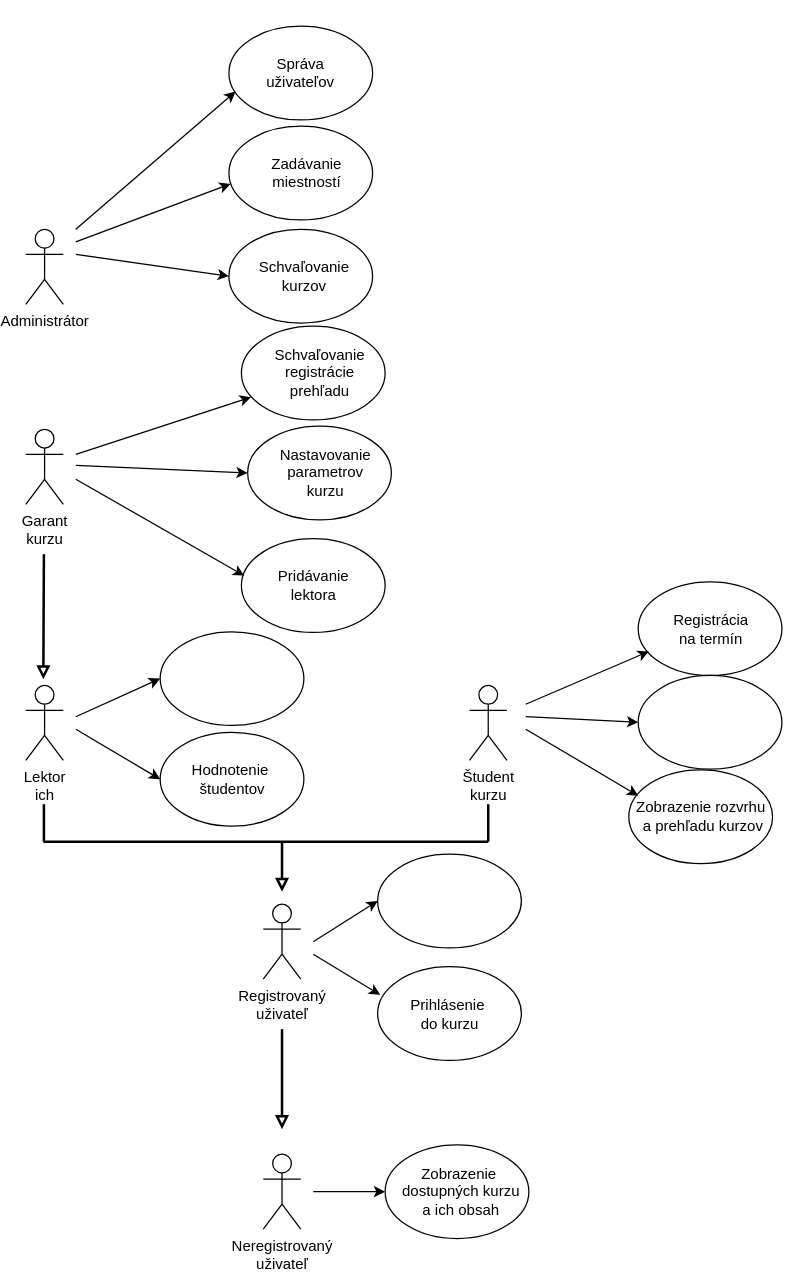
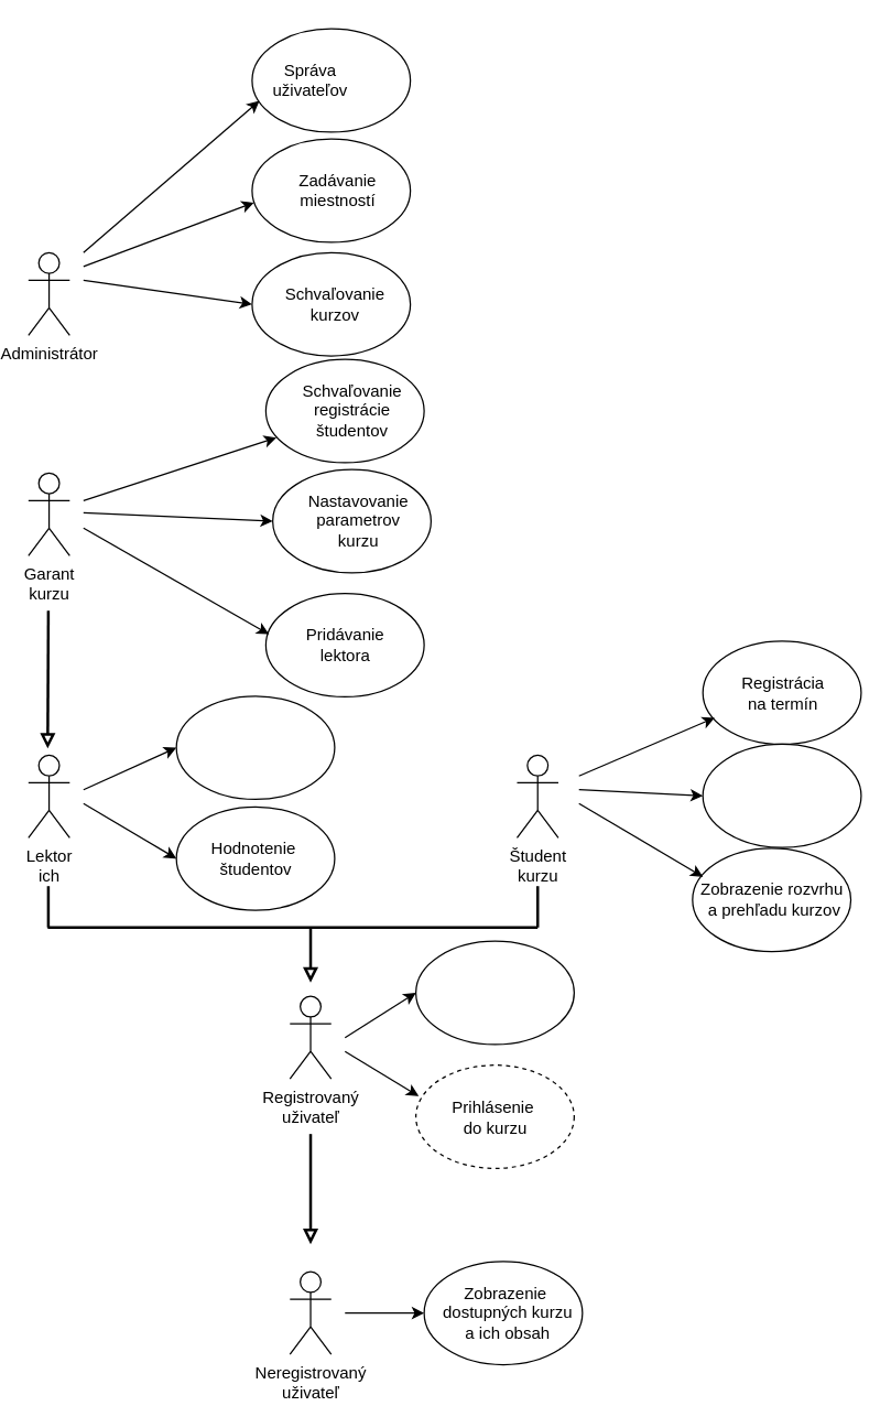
  <mxCell id="0" />
  <mxCell id="1" parent="0" />
  <mxCell id="2" value="Administrátor" style="shape=umlActor;verticalLabelPosition=bottom;verticalAlign=top;html=1;outlineConnect=0;strokeColor=#000000;fontColor=#000000;" parent="1" vertex="1"><mxGeometry x="20" y="183" width="30" height="60" as="geometry" /></mxCell>
  <mxCell id="3" value="Registrovaný &lt;br&gt;uživateľ" style="shape=umlActor;verticalLabelPosition=bottom;verticalAlign=top;html=1;outlineConnect=0;strokeColor=#000000;fontColor=#000000;" parent="1" vertex="1"><mxGeometry x="210" y="723" width="30" height="60" as="geometry" /></mxCell>
  <mxCell id="4" style="edgeStyle=none;html=1;endArrow=block;endFill=0;strokeWidth=2;strokeColor=#000000;fontColor=#000000;" parent="1" edge="1"><mxGeometry relative="1" as="geometry"><mxPoint x="225" y="823" as="sourcePoint" /><mxPoint x="225" y="903" as="targetPoint" /></mxGeometry></mxCell>
  <mxCell id="5" value="Neregistrovaný &lt;br&gt;uživateľ" style="shape=umlActor;verticalLabelPosition=bottom;verticalAlign=top;html=1;outlineConnect=0;strokeColor=#000000;fontColor=#000000;" parent="1" vertex="1"><mxGeometry x="210" y="923" width="30" height="60" as="geometry" /></mxCell>
  <mxCell id="6" value="" style="endArrow=classic;html=1;strokeColor=#000000;fontColor=#000000;entryX=0.046;entryY=0.697;entryDx=0;entryDy=0;entryPerimeter=0;" parent="1" target="45" edge="1"><mxGeometry width="50" height="50" relative="1" as="geometry"><mxPoint x="60" y="183" as="sourcePoint" /><mxPoint x="130" y="103" as="targetPoint" /></mxGeometry></mxCell>
- <mxCell id="7" value="Správa uživateľov" style="text;strokeColor=none;fillColor=none;align=center;verticalAlign=middle;rounded=0;fontColor=#000000;whiteSpace=wrap;html=1;" parent="1" vertex="1"><mxGeometry x="210" y="43" width="60" height="30" as="geometry" /></mxCell>
+ <mxCell id="7" value="Správa uživateľov" style="text;strokeColor=none;fillColor=none;align=center;verticalAlign=middle;rounded=0;fontColor=#000000;whiteSpace=wrap;html=1;" parent="1" vertex="1"><mxGeometry x="195" y="43" width="60" height="30" as="geometry" /></mxCell>
  <mxCell id="8" value="Zadávanie miestností" style="text;html=1;strokeColor=none;fillColor=none;align=center;verticalAlign=middle;whiteSpace=wrap;rounded=0;fontColor=#000000;" parent="1" vertex="1"><mxGeometry x="215" y="123" width="60" height="30" as="geometry" /></mxCell>
  <mxCell id="9" value="" style="endArrow=classic;html=1;entryX=0.012;entryY=0.615;entryDx=0;entryDy=0;strokeColor=#000000;fontColor=#000000;entryPerimeter=0;" parent="1" target="47" edge="1"><mxGeometry width="50" height="50" relative="1" as="geometry"><mxPoint x="60" y="193" as="sourcePoint" /><mxPoint x="197.5" y="148" as="targetPoint" /></mxGeometry></mxCell>
  <mxCell id="10" value="Schvaľovanie kurzov" style="text;html=1;strokeColor=none;fillColor=none;align=center;verticalAlign=middle;whiteSpace=wrap;rounded=0;fontColor=#000000;" parent="1" vertex="1"><mxGeometry x="202.5" y="205.5" width="80" height="30" as="geometry" /></mxCell>
  <mxCell id="11" value="" style="endArrow=classic;html=1;strokeColor=#000000;fontColor=#000000;entryX=0;entryY=0.5;entryDx=0;entryDy=0;" parent="1" target="49" edge="1"><mxGeometry width="50" height="50" relative="1" as="geometry"><mxPoint x="60" y="203" as="sourcePoint" /><mxPoint x="130" y="213" as="targetPoint" /></mxGeometry></mxCell>
  <mxCell id="12" value="Zobrazenie&amp;nbsp;&lt;br&gt;dostupných kurzu &lt;br&gt;a ich obsah" style="text;html=1;align=center;verticalAlign=middle;resizable=0;points=[];autosize=1;strokeColor=none;fillColor=none;fontColor=#000000;" parent="1" vertex="1"><mxGeometry x="307.5" y="928" width="120" height="50" as="geometry" /></mxCell>
  <mxCell id="13" value="Garant&lt;br&gt;kurzu" style="shape=umlActor;verticalLabelPosition=bottom;verticalAlign=top;html=1;outlineConnect=0;strokeColor=#000000;fontColor=#000000;" parent="1" vertex="1"><mxGeometry x="20" y="343" width="30" height="60" as="geometry" /></mxCell>
  <mxCell id="14" value="Lektor&lt;br&gt;ich" style="shape=umlActor;verticalLabelPosition=bottom;verticalAlign=top;html=1;outlineConnect=0;strokeColor=#000000;fontColor=#000000;" parent="1" vertex="1"><mxGeometry x="20" y="548" width="30" height="60" as="geometry" /></mxCell>
  <mxCell id="15" value="Študent&lt;br&gt;kurzu" style="shape=umlActor;verticalLabelPosition=bottom;verticalAlign=top;html=1;outlineConnect=0;strokeColor=#000000;fontColor=#000000;" parent="1" vertex="1"><mxGeometry x="375" y="548" width="30" height="60" as="geometry" /></mxCell>
  <mxCell id="16" value="" style="endArrow=none;html=1;strokeWidth=2;strokeColor=#000000;fontColor=#000000;" parent="1" edge="1"><mxGeometry width="50" height="50" relative="1" as="geometry"><mxPoint x="34" y="673" as="sourcePoint" /><mxPoint x="390" y="673" as="targetPoint" /></mxGeometry></mxCell>
  <mxCell id="17" value="" style="endArrow=none;html=1;strokeWidth=2;strokeColor=#000000;fontColor=#000000;" parent="1" edge="1"><mxGeometry width="50" height="50" relative="1" as="geometry"><mxPoint x="390" y="673" as="sourcePoint" /><mxPoint x="390" y="643" as="targetPoint" /></mxGeometry></mxCell>
  <mxCell id="18" value="" style="endArrow=none;html=1;strokeWidth=2;strokeColor=#000000;fontColor=#000000;" parent="1" edge="1"><mxGeometry width="50" height="50" relative="1" as="geometry"><mxPoint x="34.47" y="673" as="sourcePoint" /><mxPoint x="34.47" y="643" as="targetPoint" /></mxGeometry></mxCell>
  <mxCell id="19" value="" style="endArrow=block;html=1;strokeWidth=2;endFill=0;strokeColor=#000000;fontColor=#000000;" parent="1" edge="1"><mxGeometry width="50" height="50" relative="1" as="geometry"><mxPoint x="225" y="673" as="sourcePoint" /><mxPoint x="225" y="713" as="targetPoint" /></mxGeometry></mxCell>
  <mxCell id="20" value="Nastavovanie&lt;br&gt;parametrov&lt;br&gt;kurzu" style="text;html=1;strokeColor=none;fillColor=none;align=center;verticalAlign=middle;whiteSpace=wrap;rounded=0;fontColor=#000000;" parent="1" vertex="1"><mxGeometry x="230" y="363" width="60" height="30" as="geometry" /></mxCell>
- <mxCell id="21" value="Schvaľovanie&lt;br&gt;registrácie&lt;br&gt;prehľadu" style="text;html=1;align=center;verticalAlign=middle;resizable=0;points=[];autosize=1;strokeColor=none;fillColor=none;fontColor=#000000;" parent="1" vertex="1"><mxGeometry x="210" y="273" width="90" height="50" as="geometry" /></mxCell>
+ <mxCell id="21" value="Schvaľovanie&lt;br&gt;registrácie&lt;br&gt;študentov" style="text;html=1;align=center;verticalAlign=middle;resizable=0;points=[];autosize=1;strokeColor=none;fillColor=none;fontColor=#000000;" parent="1" vertex="1"><mxGeometry x="210" y="273" width="90" height="50" as="geometry" /></mxCell>
  <mxCell id="22" value="" style="endArrow=block;html=1;strokeWidth=2;endFill=0;strokeColor=#000000;fontColor=#000000;" parent="1" edge="1"><mxGeometry width="50" height="50" relative="1" as="geometry"><mxPoint x="34.47" y="443" as="sourcePoint" /><mxPoint x="34" y="543" as="targetPoint" /></mxGeometry></mxCell>
  <mxCell id="23" value="Pridávanie&lt;br&gt;lektora" style="text;html=1;align=center;verticalAlign=middle;resizable=0;points=[];autosize=1;strokeColor=none;fillColor=none;fontColor=#000000;" parent="1" vertex="1"><mxGeometry x="215" y="453" width="70" height="30" as="geometry" /></mxCell>
  <mxCell id="24" value="Hodnotenie&amp;nbsp;&lt;br&gt;študentov" style="text;html=1;align=center;verticalAlign=middle;resizable=0;points=[];autosize=1;strokeColor=none;fillColor=none;fontColor=#000000;" parent="1" vertex="1"><mxGeometry x="145" y="608" width="80" height="30" as="geometry" /></mxCell>
  <mxCell id="25" value="Registrácia&lt;br&gt;na termín" style="text;html=1;align=center;verticalAlign=middle;resizable=0;points=[];autosize=1;strokeColor=none;fillColor=none;fontColor=#000000;" parent="1" vertex="1"><mxGeometry x="527.5" y="487.5" width="80" height="30" as="geometry" /></mxCell>
  <mxCell id="26" value="Zobrazenie rozvrhu&lt;br&gt;&amp;nbsp;a prehľadu kurzov" style="text;html=1;align=center;verticalAlign=middle;resizable=0;points=[];autosize=1;strokeColor=none;fillColor=none;fontColor=#000000;" parent="1" vertex="1"><mxGeometry x="500" y="638" width="120" height="30" as="geometry" /></mxCell>
  <mxCell id="27" value="" style="endArrow=classic;html=1;strokeWidth=1;entryX=0.067;entryY=0.758;entryDx=0;entryDy=0;entryPerimeter=0;strokeColor=#000000;fontColor=#000000;" parent="1" target="46" edge="1"><mxGeometry width="50" height="50" relative="1" as="geometry"><mxPoint x="60" y="363" as="sourcePoint" /><mxPoint x="204.6" y="310.95" as="targetPoint" /></mxGeometry></mxCell>
  <mxCell id="28" value="" style="endArrow=classic;html=1;strokeWidth=1;entryX=0;entryY=0.5;entryDx=0;entryDy=0;strokeColor=#000000;fontColor=#000000;" parent="1" target="48" edge="1"><mxGeometry width="50" height="50" relative="1" as="geometry"><mxPoint x="60" y="371.95" as="sourcePoint" /><mxPoint x="160" y="383" as="targetPoint" /></mxGeometry></mxCell>
  <mxCell id="29" value="" style="endArrow=classic;html=1;strokeWidth=1;entryX=0.02;entryY=0.395;entryDx=0;entryDy=0;entryPerimeter=0;strokeColor=#000000;fontColor=#000000;" parent="1" target="44" edge="1"><mxGeometry width="50" height="50" relative="1" as="geometry"><mxPoint x="60" y="383" as="sourcePoint" /><mxPoint x="310" y="233" as="targetPoint" /></mxGeometry></mxCell>
  <mxCell id="30" value="" style="endArrow=classic;html=1;strokeWidth=1;entryX=0;entryY=0.5;entryDx=0;entryDy=0;strokeColor=#000000;fontColor=#000000;" parent="1" target="43" edge="1"><mxGeometry width="50" height="50" relative="1" as="geometry"><mxPoint x="60" y="573" as="sourcePoint" /><mxPoint x="80" y="500" as="targetPoint" /></mxGeometry></mxCell>
  <mxCell id="31" value="" style="endArrow=classic;html=1;strokeWidth=1;entryX=0;entryY=0.5;entryDx=0;entryDy=0;strokeColor=#000000;fontColor=#000000;" parent="1" target="42" edge="1"><mxGeometry width="50" height="50" relative="1" as="geometry"><mxPoint x="60" y="583" as="sourcePoint" /><mxPoint x="260" y="617" as="targetPoint" /></mxGeometry></mxCell>
  <mxCell id="32" value="" style="endArrow=classic;html=1;strokeWidth=1;entryX=0.075;entryY=0.743;entryDx=0;entryDy=0;strokeColor=#000000;fontColor=#000000;entryPerimeter=0;" parent="1" target="39" edge="1"><mxGeometry width="50" height="50" relative="1" as="geometry"><mxPoint x="420" y="563" as="sourcePoint" /><mxPoint x="463.12" y="421.7" as="targetPoint" /></mxGeometry></mxCell>
  <mxCell id="33" value="" style="endArrow=classic;html=1;strokeWidth=1;entryX=0;entryY=0.5;entryDx=0;entryDy=0;strokeColor=#000000;fontColor=#000000;" parent="1" edge="1"><mxGeometry width="50" height="50" relative="1" as="geometry"><mxPoint x="420" y="573" as="sourcePoint" /><mxPoint x="510" y="577.5" as="targetPoint" /></mxGeometry></mxCell>
  <mxCell id="34" value="" style="endArrow=classic;html=1;strokeWidth=1;entryX=0.066;entryY=0.276;entryDx=0;entryDy=0;entryPerimeter=0;strokeColor=#000000;fontColor=#000000;" parent="1" target="37" edge="1"><mxGeometry width="50" height="50" relative="1" as="geometry"><mxPoint x="420" y="583" as="sourcePoint" /><mxPoint x="310" y="603" as="targetPoint" /></mxGeometry></mxCell>
  <mxCell id="35" value="" style="endArrow=classic;html=1;strokeWidth=1;entryX=0;entryY=0.5;entryDx=0;entryDy=0;strokeColor=#000000;fontColor=#000000;" parent="1" target="41" edge="1"><mxGeometry width="50" height="50" relative="1" as="geometry"><mxPoint x="250" y="753" as="sourcePoint" /><mxPoint x="299" y="823" as="targetPoint" /></mxGeometry></mxCell>
  <mxCell id="36" value="" style="endArrow=classic;html=1;strokeWidth=1;entryX=0;entryY=0.5;entryDx=0;entryDy=0;strokeColor=#000000;fontColor=#000000;" parent="1" target="40" edge="1"><mxGeometry width="50" height="50" relative="1" as="geometry"><mxPoint x="250" y="953" as="sourcePoint" /><mxPoint x="560" y="853" as="targetPoint" /></mxGeometry></mxCell>
  <mxCell id="37" value="" style="ellipse;whiteSpace=wrap;html=1;fillColor=none;gradientColor=none;strokeColor=#000000;fontColor=#000000;" parent="1" vertex="1"><mxGeometry x="502.5" y="615.5" width="115" height="75" as="geometry" /></mxCell>
  <mxCell id="38" value="" style="ellipse;whiteSpace=wrap;html=1;fillColor=none;gradientColor=none;strokeColor=#000000;fontColor=#000000;" parent="1" vertex="1"><mxGeometry x="510" y="540" width="115" height="75" as="geometry" /></mxCell>
  <mxCell id="39" value="" style="ellipse;whiteSpace=wrap;html=1;fillColor=none;gradientColor=none;strokeColor=#000000;fontColor=#000000;" parent="1" vertex="1"><mxGeometry x="510" y="465" width="115" height="75" as="geometry" /></mxCell>
  <mxCell id="40" value="" style="ellipse;whiteSpace=wrap;html=1;fillColor=none;gradientColor=none;strokeColor=#000000;fontColor=#000000;" parent="1" vertex="1"><mxGeometry x="307.5" y="915.5" width="115" height="75" as="geometry" /></mxCell>
  <mxCell id="41" value="" style="ellipse;whiteSpace=wrap;html=1;fillColor=none;gradientColor=none;strokeColor=#000000;fontColor=#000000;" parent="1" vertex="1"><mxGeometry x="301.5" y="683" width="115" height="75" as="geometry" /></mxCell>
  <mxCell id="42" value="" style="ellipse;whiteSpace=wrap;html=1;fillColor=none;gradientColor=none;strokeColor=#000000;fontColor=#000000;" parent="1" vertex="1"><mxGeometry x="127.5" y="585.5" width="115" height="75" as="geometry" /></mxCell>
  <mxCell id="43" value="" style="ellipse;whiteSpace=wrap;html=1;fillColor=none;gradientColor=none;strokeColor=#000000;fontColor=#000000;" parent="1" vertex="1"><mxGeometry x="127.5" y="505" width="115" height="75" as="geometry" /></mxCell>
  <mxCell id="44" value="" style="ellipse;whiteSpace=wrap;html=1;fillColor=none;gradientColor=none;strokeColor=#000000;fontColor=#000000;" parent="1" vertex="1"><mxGeometry x="192.5" y="430.5" width="115" height="75" as="geometry" /></mxCell>
  <mxCell id="45" value="" style="ellipse;whiteSpace=wrap;html=1;fillColor=none;gradientColor=none;strokeColor=#000000;fontColor=#000000;fontStyle=1" parent="1" vertex="1"><mxGeometry x="182.5" y="20.5" width="115" height="75" as="geometry" /></mxCell>
  <mxCell id="46" value="" style="ellipse;whiteSpace=wrap;html=1;fillColor=none;gradientColor=none;strokeColor=#000000;fontColor=#000000;" parent="1" vertex="1"><mxGeometry x="192.5" y="260.5" width="115" height="75" as="geometry" /></mxCell>
  <mxCell id="47" value="" style="ellipse;whiteSpace=wrap;html=1;fillColor=none;gradientColor=none;strokeColor=#000000;fontColor=#000000;" parent="1" vertex="1"><mxGeometry x="182.5" y="100.5" width="115" height="75" as="geometry" /></mxCell>
  <mxCell id="48" value="" style="ellipse;whiteSpace=wrap;html=1;fillColor=none;gradientColor=none;strokeColor=#000000;fontColor=#000000;" parent="1" vertex="1"><mxGeometry x="197.5" y="340.5" width="115" height="75" as="geometry" /></mxCell>
  <mxCell id="49" value="" style="ellipse;whiteSpace=wrap;html=1;fillColor=none;gradientColor=none;strokeColor=#000000;fontColor=#000000;" parent="1" vertex="1"><mxGeometry x="182.5" y="183" width="115" height="75" as="geometry" /></mxCell>
- <mxCell id="50" value="Prihlásenie&amp;nbsp;&lt;br&gt;do kurzu" style="ellipse;whiteSpace=wrap;html=1;fillColor=none;gradientColor=none;strokeColor=#000000;fontColor=#000000;" vertex="1" parent="1"><mxGeometry x="301.5" y="773" width="115" height="75" as="geometry" /></mxCell>
+ <mxCell id="50" value="Prihlásenie&amp;nbsp;&lt;br&gt;do kurzu" style="ellipse;whiteSpace=wrap;html=1;fillColor=none;gradientColor=none;strokeColor=#000000;fontColor=#000000;dashed=1;" vertex="1" parent="1"><mxGeometry x="301.5" y="773" width="115" height="75" as="geometry" /></mxCell>
  <mxCell id="51" value="" style="endArrow=classic;html=1;strokeWidth=1;entryX=0.018;entryY=0.3;entryDx=0;entryDy=0;strokeColor=#000000;fontColor=#000000;entryPerimeter=0;" edge="1" parent="1" target="50"><mxGeometry width="50" height="50" relative="1" as="geometry"><mxPoint x="250" y="763" as="sourcePoint" /><mxPoint x="311.5" y="730.5" as="targetPoint" /></mxGeometry></mxCell>
